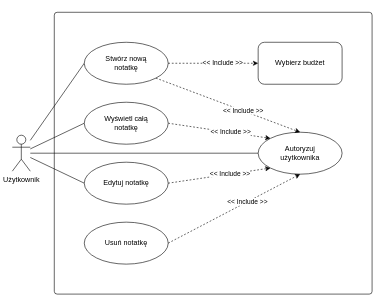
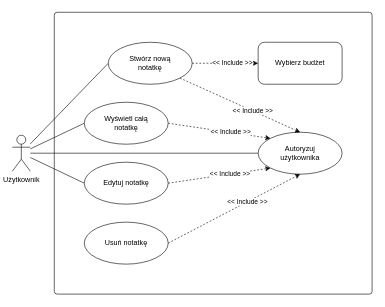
  <mxCell id="0" />
  <mxCell id="1" parent="0" />
  <mxCell id="2" value="" style="rounded=1;whiteSpace=wrap;html=1;arcSize=1;shadow=0;strokeColor=default;gradientColor=none;" parent="1" vertex="1"><mxGeometry x="90" y="20" width="530" height="470" as="geometry" /></mxCell>
  <mxCell id="3" style="rounded=0;orthogonalLoop=1;jettySize=auto;html=1;entryX=0;entryY=0.5;entryDx=0;entryDy=0;endArrow=none;endFill=0;" parent="1" source="7" target="11" edge="1"><mxGeometry relative="1" as="geometry" /></mxCell>
  <mxCell id="4" style="edgeStyle=none;rounded=0;orthogonalLoop=1;jettySize=auto;html=1;entryX=0;entryY=0.5;entryDx=0;entryDy=0;endArrow=none;endFill=0;" parent="1" source="7" target="12" edge="1"><mxGeometry relative="1" as="geometry" /></mxCell>
  <mxCell id="5" style="edgeStyle=none;rounded=0;orthogonalLoop=1;jettySize=auto;html=1;endArrow=none;endFill=0;" parent="1" source="7" target="8" edge="1"><mxGeometry relative="1" as="geometry" /></mxCell>
  <mxCell id="6" style="rounded=0;orthogonalLoop=1;jettySize=auto;html=1;entryX=0;entryY=0.5;entryDx=0;entryDy=0;endArrow=none;endFill=0;" parent="1" source="7" target="18" edge="1"><mxGeometry relative="1" as="geometry" /></mxCell>
  <mxCell id="7" value="Użytkownik" style="shape=umlActor;verticalLabelPosition=bottom;verticalAlign=top;html=1;" parent="1" vertex="1"><mxGeometry x="20" y="225" width="30" height="60" as="geometry" /></mxCell>
  <mxCell id="8" value="Autoryzuj&lt;br&gt;użytkownika" style="ellipse;whiteSpace=wrap;html=1;" parent="1" vertex="1"><mxGeometry x="430" y="220" width="140" height="70" as="geometry" /></mxCell>
  <mxCell id="9" style="edgeStyle=none;rounded=0;orthogonalLoop=1;jettySize=auto;html=1;exitX=1;exitY=0.5;exitDx=0;exitDy=0;entryX=0;entryY=0;entryDx=0;entryDy=0;endArrow=classic;endFill=1;dashed=1;labelBorderColor=none;" parent="1" source="11" target="8" edge="1"><mxGeometry relative="1" as="geometry" /></mxCell>
  <mxCell id="10" value="&amp;lt;&amp;lt; Include &amp;gt;&amp;gt;" style="edgeLabel;html=1;align=center;verticalAlign=middle;resizable=0;points=[];" parent="9" vertex="1" connectable="0"><mxGeometry x="0.203" y="1" relative="1" as="geometry"><mxPoint as="offset" /></mxGeometry></mxCell>
  <mxCell id="11" value="Wyświetl całą&lt;br&gt;notatkę" style="ellipse;whiteSpace=wrap;html=1;" parent="1" vertex="1"><mxGeometry x="140" y="170" width="140" height="70" as="geometry" /></mxCell>
  <mxCell id="12" value="Edytuj notatkę" style="ellipse;whiteSpace=wrap;html=1;" parent="1" vertex="1"><mxGeometry x="140" y="270" width="140" height="70" as="geometry" /></mxCell>
  <mxCell id="13" value="Usuń notatkę" style="ellipse;whiteSpace=wrap;html=1;" parent="1" vertex="1"><mxGeometry x="140" y="370" width="140" height="70" as="geometry" /></mxCell>
  <mxCell id="14" style="edgeStyle=none;rounded=0;orthogonalLoop=1;jettySize=auto;html=1;exitX=1;exitY=0.5;exitDx=0;exitDy=0;entryX=0;entryY=1;entryDx=0;entryDy=0;endArrow=classic;endFill=1;dashed=1;labelBorderColor=none;" parent="1" source="12" target="8" edge="1"><mxGeometry relative="1" as="geometry"><mxPoint x="294" y="175" as="sourcePoint" /><mxPoint x="460" y="350" as="targetPoint" /></mxGeometry></mxCell>
  <mxCell id="15" value="&amp;lt;&amp;lt; Include &amp;gt;&amp;gt;" style="edgeLabel;html=1;align=center;verticalAlign=middle;resizable=0;points=[];" parent="14" vertex="1" connectable="0"><mxGeometry x="0.203" y="1" relative="1" as="geometry"><mxPoint as="offset" /></mxGeometry></mxCell>
  <mxCell id="16" style="edgeStyle=none;rounded=0;orthogonalLoop=1;jettySize=auto;html=1;exitX=1;exitY=0.5;exitDx=0;exitDy=0;entryX=0.5;entryY=1;entryDx=0;entryDy=0;endArrow=classic;endFill=1;dashed=1;labelBorderColor=none;" parent="1" source="13" target="8" edge="1"><mxGeometry relative="1" as="geometry"><mxPoint x="294" y="215" as="sourcePoint" /><mxPoint x="460" y="320" as="targetPoint" /></mxGeometry></mxCell>
  <mxCell id="17" value="&amp;lt;&amp;lt; Include &amp;gt;&amp;gt;" style="edgeLabel;html=1;align=center;verticalAlign=middle;resizable=0;points=[];" parent="16" vertex="1" connectable="0"><mxGeometry x="0.203" y="1" relative="1" as="geometry"><mxPoint as="offset" /></mxGeometry></mxCell>
- <mxCell id="18" value="Stwórz nową&lt;br&gt;notatkę" style="ellipse;whiteSpace=wrap;html=1;" parent="1" vertex="1"><mxGeometry x="140" y="70" width="140" height="70" as="geometry" /></mxCell>
+ <mxCell id="18" value="Stwórz nową&lt;br&gt;notatkę" style="ellipse;whiteSpace=wrap;html=1;" parent="1" vertex="1"><mxGeometry x="180" y="70" width="140" height="70" as="geometry" /></mxCell>
  <mxCell id="19" style="edgeStyle=none;rounded=0;orthogonalLoop=1;jettySize=auto;html=1;exitX=1;exitY=1;exitDx=0;exitDy=0;entryX=0.5;entryY=0;entryDx=0;entryDy=0;endArrow=classic;endFill=1;dashed=1;labelBorderColor=none;" parent="1" source="18" target="8" edge="1"><mxGeometry relative="1" as="geometry"><mxPoint x="290" y="215" as="sourcePoint" /><mxPoint x="510" y="280" as="targetPoint" /></mxGeometry></mxCell>
  <mxCell id="20" value="&amp;lt;&amp;lt; Include &amp;gt;&amp;gt;" style="edgeLabel;html=1;align=center;verticalAlign=middle;resizable=0;points=[];" parent="19" vertex="1" connectable="0"><mxGeometry x="0.203" y="1" relative="1" as="geometry"><mxPoint as="offset" /></mxGeometry></mxCell>
  <mxCell id="21" value="Wybierz budżet" style="whiteSpace=wrap;html=1;rounded=1;" parent="1" vertex="1"><mxGeometry x="430" y="70" width="140" height="70" as="geometry" /></mxCell>
  <mxCell id="22" style="edgeStyle=none;rounded=0;orthogonalLoop=1;jettySize=auto;html=1;exitX=1;exitY=0.5;exitDx=0;exitDy=0;entryX=0;entryY=0.5;entryDx=0;entryDy=0;endArrow=classic;endFill=1;dashed=1;labelBorderColor=none;" parent="1" source="18" target="21" edge="1"><mxGeometry relative="1" as="geometry"><mxPoint x="290" y="115" as="sourcePoint" /><mxPoint x="510" y="230" as="targetPoint" /></mxGeometry></mxCell>
  <mxCell id="23" value="&amp;lt;&amp;lt; Include &amp;gt;&amp;gt;" style="edgeLabel;html=1;align=center;verticalAlign=middle;resizable=0;points=[];" parent="22" vertex="1" connectable="0"><mxGeometry x="0.203" y="1" relative="1" as="geometry"><mxPoint as="offset" /></mxGeometry></mxCell>
